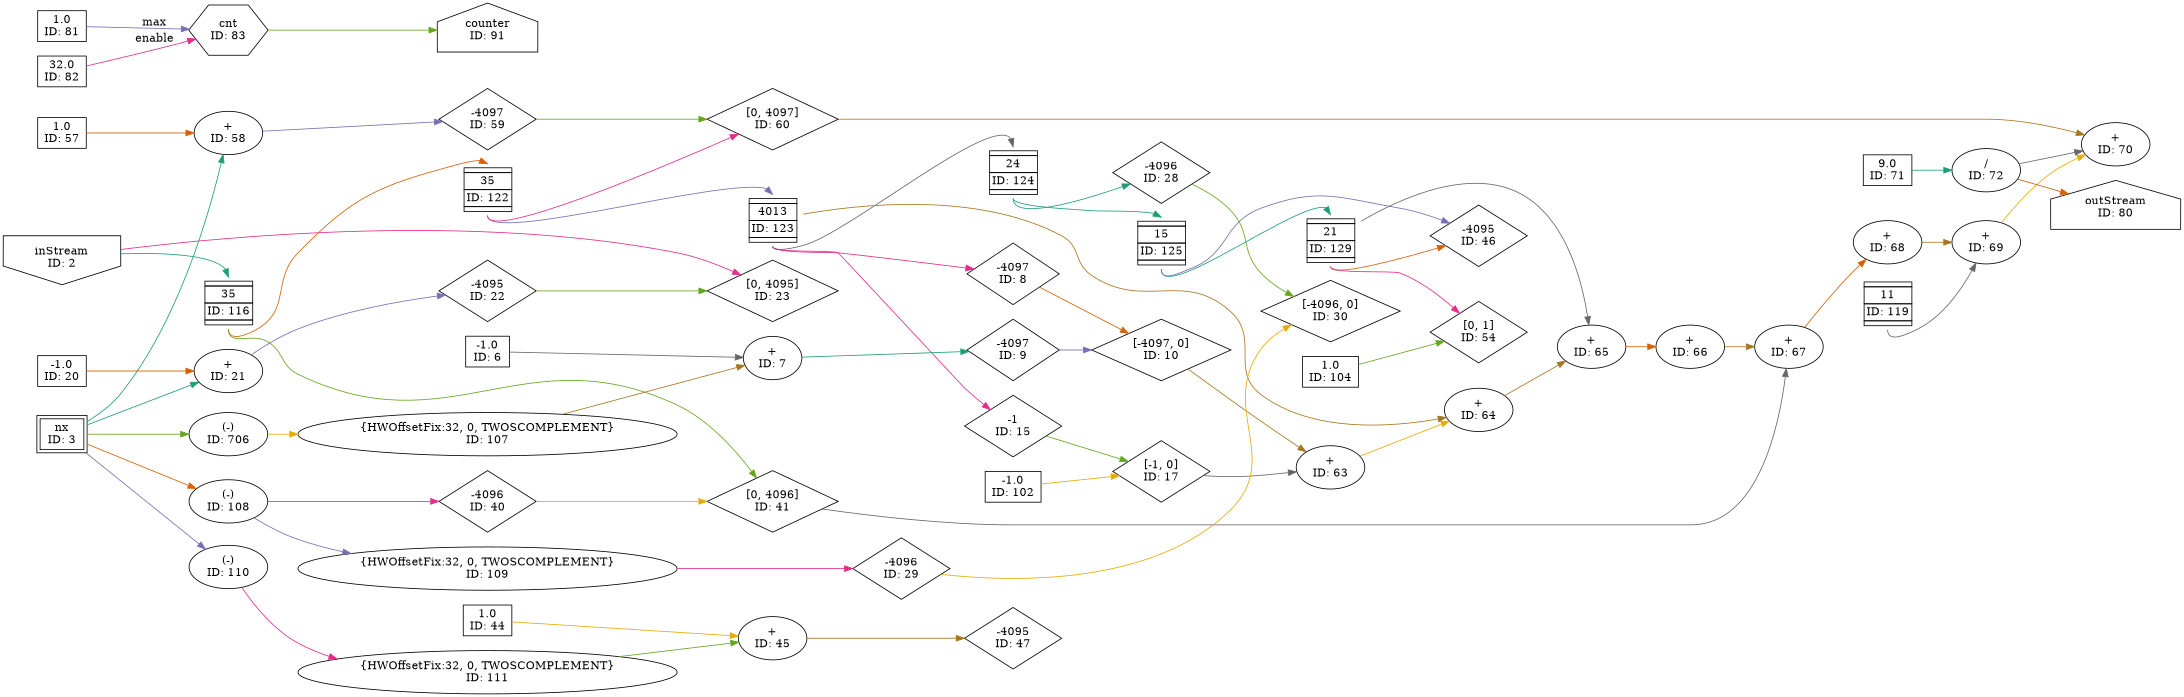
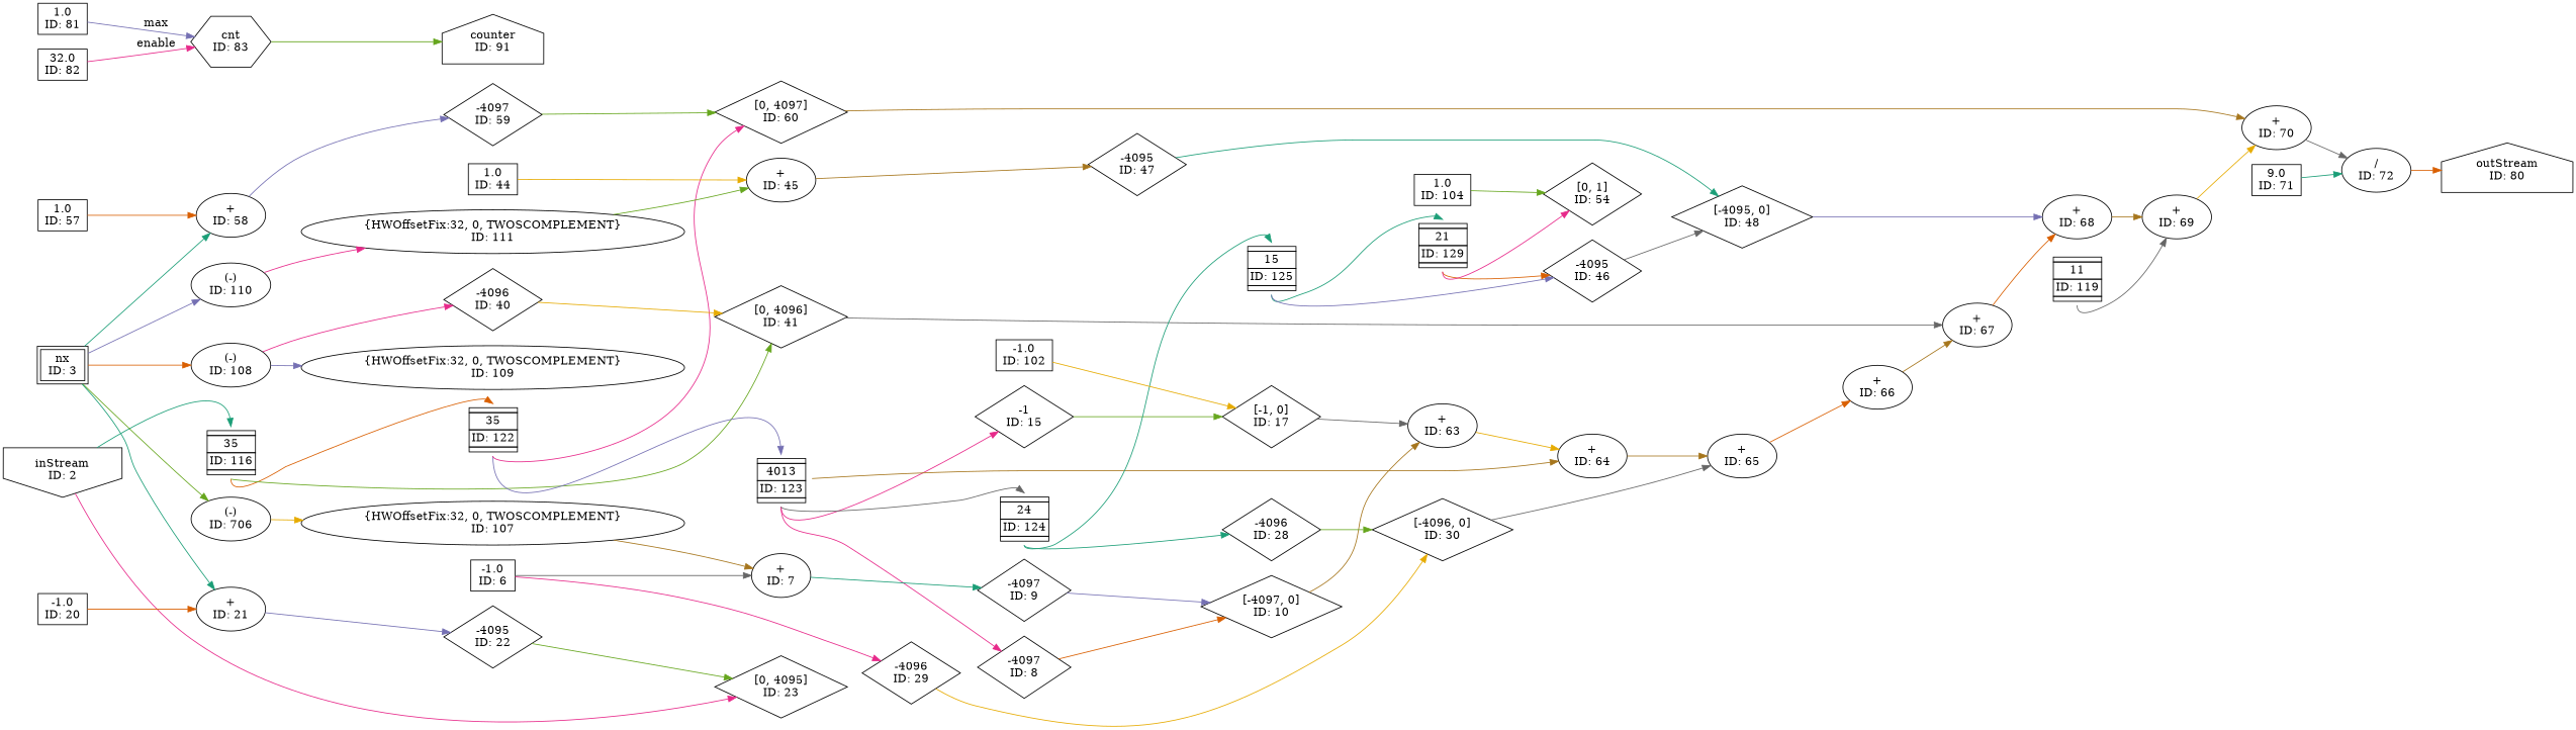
  digraph {
    rankdir=LR
    edge [color="/dark28/1" photon_data="EDGE,SrcNode:3,SrcNodePort:nx"]
    n1 [label="inStream\nID: 2" shape=invhouse]
    n2 [label=<<TABLE BORDER="0" CELLSPACING="0" CELLBORDER="1"> <TR><TD></TD></TR><TR><TD>35</TD></TR><TR><TD>ID: 116</TD></TR> <TR><TD></TD></TR> </TABLE>> shape=plaintext]
    n3 [label="[0, 4095]\nID: 23" shape=diamond]
    n4 [label=<<TABLE BORDER="0" CELLSPACING="0" CELLBORDER="1"> <TR><TD></TD></TR><TR><TD>35</TD></TR><TR><TD>ID: 122</TD></TR> <TR><TD></TD></TR> </TABLE>> shape=plaintext]
    n5 [label="[0, 4096]\nID: 41" shape=diamond]
    n6 [label=<<TABLE BORDER="0" CELLSPACING="0" CELLBORDER="1"> <TR><TD></TD></TR><TR><TD>4013</TD></TR><TR><TD>ID: 123</TD></TR> <TR><TD></TD></TR> </TABLE>> shape=plaintext]
    n7 [label="[0, 4097]\nID: 60" shape=diamond]
    n8 [label="+\nID: 67"]
    n9 [label="-4097\nID: 8" shape=diamond]
    n10 [label="-1\nID: 15" shape=diamond]
    n11 [label=<<TABLE BORDER="0" CELLSPACING="0" CELLBORDER="1"> <TR><TD></TD></TR><TR><TD>24</TD></TR><TR><TD>ID: 124</TD></TR> <TR><TD></TD></TR> </TABLE>> shape=plaintext]
    n12 [label="+\nID: 64"]
    n13 [label="+\nID: 70"]
    n14 [label="[-4097, 0]\nID: 10" shape=diamond]
    n15 [label="[-1, 0]\nID: 17" shape=diamond]
    n16 [label="-4096\nID: 28" shape=diamond]
    n17 [label=<<TABLE BORDER="0" CELLSPACING="0" CELLBORDER="1"> <TR><TD></TD></TR><TR><TD>15</TD></TR><TR><TD>ID: 125</TD></TR> <TR><TD></TD></TR> </TABLE>> shape=plaintext]
    n18 [label="+\nID: 63"]
    n19 [label="nx\nID: 3" peripheries=2 shape=box]
    n20 [label="(-)\nID: 706"]
    n21 [label="+\nID: 21"]
    n22 [label="(-)\nID: 108"]
    n23 [label="(-)\nID: 110"]
    n24 [label="+\nID: 58"]
    n25 [label="{HWOffsetFix:32, 0, TWOSCOMPLEMENT}\nID: 107"]
    n26 [label="-4095\nID: 22" shape=diamond]
    n27 [label="-4096\nID: 40" shape=diamond]
    n28 [label="{HWOffsetFix:32, 0, TWOSCOMPLEMENT}\nID: 109"]
    n29 [label="{HWOffsetFix:32, 0, TWOSCOMPLEMENT}\nID: 111"]
    n30 [label="-4097\nID: 59" shape=diamond]
    n31 [label="+\nID: 7"]
    n32 [label="-4097\nID: 9" shape=diamond]
    n33 [label="-1.0\nID: 6" shape=box]
    n34 [label="-1.0\nID: 102" shape=box]
    n35 [label="+\nID: 65"]
    n36 [label="-1.0\nID: 20" shape=box]
    n37 [label="+\nID: 66"]
    n38 [label="[-4096, 0]\nID: 30" shape=diamond]
    n39 [label=<<TABLE BORDER="0" CELLSPACING="0" CELLBORDER="1"> <TR><TD></TD></TR><TR><TD>21</TD></TR><TR><TD>ID: 129</TD></TR> <TR><TD></TD></TR> </TABLE>> shape=plaintext]
    n40 [label="-4095\nID: 46" shape=diamond]
    n41 [label="-4096\nID: 29" shape=diamond]
    n42 [label="[0, 1]\nID: 54" shape=diamond]
    n43 [label="+\nID: 68"]
    n44 [label="+\nID: 69"]
+   n45 [label="[-4095, 0]\nID: 48" shape=diamond]
    n46 [label="+\nID: 45"]
    n47 [label="-4095\nID: 47" shape=diamond]
    n48 [label="1.0\nID: 44" shape=box]
    n49 [label="1.0\nID: 104" shape=box]
    n50 [label=<<TABLE BORDER="0" CELLSPACING="0" CELLBORDER="1"> <TR><TD></TD></TR><TR><TD>11</TD></TR><TR><TD>ID: 119</TD></TR> <TR><TD></TD></TR> </TABLE>> shape=plaintext]
    n51 [label="/\nID: 72"]
    n52 [label="1.0\nID: 57" shape=box]
    n53 [label="outStream\nID: 80" shape=house]
    n54 [label="9.0\nID: 71" shape=box]
    n55 [label="1.0\nID: 81" shape=box]
    n56 [label="cnt\nID: 83" shape=hexagon]
    n57 [label="counter\nID: 91" shape=house]
    n58 [label="32.0\nID: 82" shape=box]
    n1 -> n2 [headport=n photon_data="EDGE,SrcNode:2,SrcNodePort:data"]
    n1 -> n3 [color="/dark28/4" photon_data="EDGE,SrcNode:2,SrcNodePort:data"]
    n2 -> n4 [color="/dark28/2" headport=n photon_data="EDGE,SrcNode:116,SrcNodePort:output" tailport=s]
    n2 -> n5 [color="/dark28/5" photon_data="EDGE,SrcNode:116,SrcNodePort:output" tailport=s]
    n4 -> n6 [color="/dark28/3" headport=n photon_data="EDGE,SrcNode:122,SrcNodePort:output" tailport=s]
    n4 -> n7 [color="/dark28/4" photon_data="EDGE,SrcNode:122,SrcNodePort:output" tailport=s]
    n5 -> n8 [color="/dark28/8" photon_data="EDGE,SrcNode:41,SrcNodePort:output"]
    n6 -> n9 [color="/dark28/4" photon_data="EDGE,SrcNode:123,SrcNodePort:output" tailport=s]
    n6 -> n10 [color="/dark28/4" photon_data="EDGE,SrcNode:123,SrcNodePort:output" tailport=s]
    n6 -> n11 [color="/dark28/8" headport=n photon_data="EDGE,SrcNode:123,SrcNodePort:output" tailport=s]
    n6 -> n12 [color="/dark28/7" photon_data="EDGE,SrcNode:23,SrcNodePort:output"]
    n7 -> n13 [color="/dark28/7" photon_data="EDGE,SrcNode:60,SrcNodePort:output"]
    n8 -> n43 [color="/dark28/2" photon_data="EDGE,SrcNode:67,SrcNodePort:result"]
    n9 -> n14 [color="/dark28/2" photon_data="EDGE,SrcNode:8,SrcNodePort:output"]
    n10 -> n15 [color="/dark28/5" photon_data="EDGE,SrcNode:15,SrcNodePort:output"]
    n11 -> n16 [photon_data="EDGE,SrcNode:124,SrcNodePort:output" tailport=s]
    n11 -> n17 [headport=n photon_data="EDGE,SrcNode:124,SrcNodePort:output" tailport=s]
    n12 -> n35 [color="/dark28/7" photon_data="EDGE,SrcNode:64,SrcNodePort:result"]
-   n51 -> n13 [color="/dark28/8" photon_data="EDGE,SrcNode:70,SrcNodePort:result"]
+   n13 -> n51 [color="/dark28/8" photon_data="EDGE,SrcNode:70,SrcNodePort:result"]
    n14 -> n18 [color="/dark28/7" photon_data="EDGE,SrcNode:10,SrcNodePort:output"]
    n15 -> n18 [color="/dark28/8" photon_data="EDGE,SrcNode:17,SrcNodePort:output"]
    n16 -> n38 [color="/dark28/5" photon_data="EDGE,SrcNode:28,SrcNodePort:output"]
    n17 -> n39 [headport=n photon_data="EDGE,SrcNode:125,SrcNodePort:output" tailport=s]
    n17 -> n40 [color="/dark28/3" photon_data="EDGE,SrcNode:125,SrcNodePort:output" tailport=s]
    n18 -> n12 [color="/dark28/6" photon_data="EDGE,SrcNode:63,SrcNodePort:result"]
    n19 -> n20 [color="/dark28/5"]
    n19 -> n21
    n19 -> n22 [color="/dark28/2"]
    n19 -> n23 [color="/dark28/3"]
    n19 -> n24
    n20 -> n25 [color="/dark28/6" photon_data="EDGE,SrcNode:106,SrcNodePort:result"]
    n21 -> n26 [color="/dark28/3" photon_data="EDGE,SrcNode:21,SrcNodePort:result"]
    n22 -> n27 [color="/dark28/4"]
    n22 -> n28 [color="/dark28/3" photon_data="EDGE,SrcNode:108,SrcNodePort:result"]
    n23 -> n29 [color="/dark28/4" photon_data="EDGE,SrcNode:110,SrcNodePort:result"]
    n24 -> n30 [color="/dark28/3" photon_data="EDGE,SrcNode:58,SrcNodePort:result"]
    n25 -> n31 [color="/dark28/7" photon_data="EDGE,SrcNode:107,SrcNodePort:o"]
    n26 -> n3 [color="/dark28/5" photon_data="EDGE,SrcNode:22,SrcNodePort:output"]
    n27 -> n5 [color="/dark28/6" photon_data="EDGE,SrcNode:40,SrcNodePort:output"]
-   n28 -> n41 [color="/dark28/4" photon_data="EDGE,SrcNode:109,SrcNodePort:o"]
+   n33 -> n41 [color="/dark28/4" photon_data="EDGE,SrcNode:109,SrcNodePort:o"]
    n29 -> n46 [color="/dark28/5" photon_data="EDGE,SrcNode:111,SrcNodePort:o"]
    n30 -> n7 [color="/dark28/5" photon_data="EDGE,SrcNode:59,SrcNodePort:output"]
    n31 -> n32 [photon_data="EDGE,SrcNode:7,SrcNodePort:result"]
    n32 -> n14 [color="/dark28/3" photon_data="EDGE,SrcNode:9,SrcNodePort:output"]
    n33 -> n31 [color="/dark28/8" photon_data="EDGE,SrcNode:6,SrcNodePort:value"]
    n34 -> n15 [color="/dark28/6" photon_data="EDGE,SrcNode:102,SrcNodePort:value"]
    n35 -> n37 [color="/dark28/2" photon_data="EDGE,SrcNode:65,SrcNodePort:result"]
    n36 -> n21 [color="/dark28/2" photon_data="EDGE,SrcNode:20,SrcNodePort:value"]
    n37 -> n8 [color="/dark28/7" photon_data="EDGE,SrcNode:66,SrcNodePort:result"]
-   n39 -> n35 [color="/dark28/8" photon_data="EDGE,SrcNode:30,SrcNodePort:output"]
+   n38 -> n35 [color="/dark28/8" photon_data="EDGE,SrcNode:30,SrcNodePort:output"]
    n39 -> n40 [color="/dark28/2" photon_data="EDGE,SrcNode:126,SrcNodePort:output" tailport=s]
    n39 -> n42 [color="/dark28/4" photon_data="EDGE,SrcNode:126,SrcNodePort:output" tailport=s]
+   n40 -> n45 [color="/dark28/8" photon_data="EDGE,SrcNode:46,SrcNodePort:output"]
    n41 -> n38 [color="/dark28/6" photon_data="EDGE,SrcNode:29,SrcNodePort:output"]
    n43 -> n44 [color="/dark28/7" photon_data="EDGE,SrcNode:68,SrcNodePort:result"]
    n44 -> n13 [color="/dark28/6" photon_data="EDGE,SrcNode:69,SrcNodePort:result"]
+   n45 -> n43 [color="/dark28/3" photon_data="EDGE,SrcNode:48,SrcNodePort:output"]
    n46 -> n47 [color="/dark28/7" photon_data="EDGE,SrcNode:45,SrcNodePort:result"]
+   n47 -> n45 [photon_data="EDGE,SrcNode:47,SrcNodePort:output"]
    n48 -> n46 [color="/dark28/6" photon_data="EDGE,SrcNode:44,SrcNodePort:value"]
    n49 -> n42 [color="/dark28/5" photon_data="EDGE,SrcNode:104,SrcNodePort:value"]
    n50 -> n44 [color="/dark28/8" photon_data="EDGE,SrcNode:119,SrcNodePort:output" tailport=s]
    n51 -> n53 [color="/dark28/2" photon_data="EDGE,SrcNode:72,SrcNodePort:result"]
    n52 -> n24 [color="/dark28/2" photon_data="EDGE,SrcNode:57,SrcNodePort:value"]
    n54 -> n51 [photon_data="EDGE,SrcNode:71,SrcNodePort:value"]
    n55 -> n56 [color="/dark28/3" label=max photon_data="EDGE,SrcNode:81,SrcNodePort:value"]
    n56 -> n57 [color="/dark28/5" photon_data="EDGE,SrcNode:83,SrcNodePort:count"]
    n58 -> n56 [color="/dark28/4" label=enable photon_data="EDGE,SrcNode:82,SrcNodePort:value"]
  }
